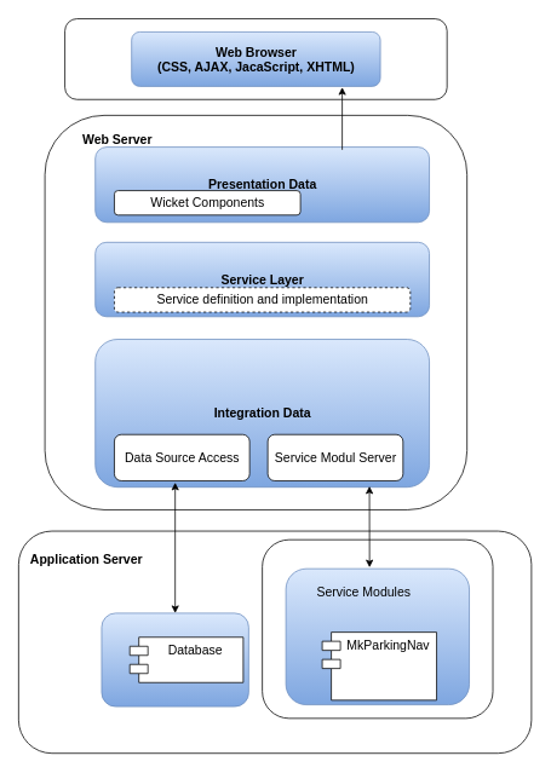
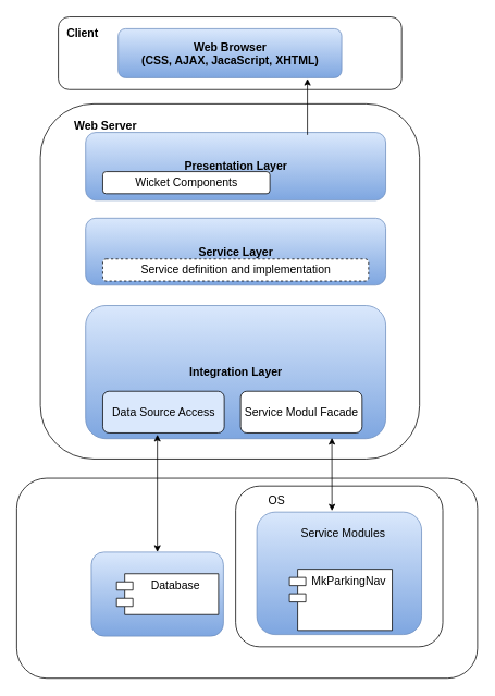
  <mxCell id="0" />
  <mxCell id="1" parent="0" />
  <mxCell id="2" value="" style="rounded=1;whiteSpace=wrap;html=1;fontSize=14;fillColor=#dae8fc;gradientColor=#7ea6e0;strokeColor=#6c8ebf;" vertex="1" parent="1"><mxGeometry x="314.5" y="626.5" width="202" height="150" as="geometry" /></mxCell>
  <mxCell id="3" value="" style="rounded=1;whiteSpace=wrap;html=1;fontSize=14;fillColor=#dae8fc;gradientColor=#7ea6e0;strokeColor=#6c8ebf;" vertex="1" parent="1"><mxGeometry x="111.5" y="675.5" width="162" height="103" as="geometry" /></mxCell>
  <mxCell id="4" value="&lt;font style=&quot;font-size: 14px&quot;&gt;&lt;b&gt;Web Browser&lt;br&gt;(CSS, AJAX, JacaScript, XHTML)&lt;/b&gt;&lt;/font&gt;" style="rounded=1;whiteSpace=wrap;html=1;fillColor=#dae8fc;gradientColor=#7ea6e0;strokeColor=#6c8ebf;" vertex="1" parent="1"><mxGeometry x="144.5" y="34.5" width="274" height="60" as="geometry" /></mxCell>
- <mxCell id="5" value="&lt;p style=&quot;line-height: 1.2&quot;&gt;&lt;b&gt;Presentation Data&lt;/b&gt;&lt;/p&gt;" style="rounded=1;whiteSpace=wrap;html=1;fontSize=14;fillColor=#dae8fc;gradientColor=#7ea6e0;strokeColor=#6c8ebf;" vertex="1" parent="1"><mxGeometry x="104.5" y="161.5" width="368" height="83" as="geometry" /></mxCell>
- <mxCell id="6" value="&lt;b&gt;Integration Data&lt;/b&gt;" style="rounded=1;whiteSpace=wrap;html=1;fontSize=14;fillColor=#dae8fc;gradientColor=#7ea6e0;strokeColor=#6c8ebf;" vertex="1" parent="1"><mxGeometry x="104.5" y="373.5" width="368" height="163" as="geometry" /></mxCell>
+ <mxCell id="5" value="&lt;p style=&quot;line-height: 1.2&quot;&gt;&lt;b&gt;Presentation Layer&lt;/b&gt;&lt;/p&gt;" style="rounded=1;whiteSpace=wrap;html=1;fontSize=14;fillColor=#dae8fc;gradientColor=#7ea6e0;strokeColor=#6c8ebf;" vertex="1" parent="1"><mxGeometry x="104.5" y="161.5" width="368" height="83" as="geometry" /></mxCell>
+ <mxCell id="6" value="&lt;b&gt;Integration Layer&lt;/b&gt;" style="rounded=1;whiteSpace=wrap;html=1;fontSize=14;fillColor=#dae8fc;gradientColor=#7ea6e0;strokeColor=#6c8ebf;" vertex="1" parent="1"><mxGeometry x="104.5" y="373.5" width="368" height="163" as="geometry" /></mxCell>
  <mxCell id="7" value="&lt;b&gt;Service Layer&lt;/b&gt;" style="rounded=1;whiteSpace=wrap;html=1;fontSize=14;fillColor=#dae8fc;gradientColor=#7ea6e0;strokeColor=#6c8ebf;" vertex="1" parent="1"><mxGeometry x="104.5" y="266.5" width="368" height="82" as="geometry" /></mxCell>
  <mxCell id="8" value="Wicket Components" style="rounded=1;whiteSpace=wrap;html=1;fontSize=14;" vertex="1" parent="1"><mxGeometry x="125.5" y="209.5" width="205" height="27" as="geometry" /></mxCell>
- <mxCell id="9" value="Data Source Access" style="rounded=1;whiteSpace=wrap;html=1;fontSize=14;" vertex="1" parent="1"><mxGeometry x="125.5" y="478.5" width="149" height="51" as="geometry" /></mxCell>
+ <mxCell id="9" value="Data Source Access" style="rounded=1;whiteSpace=wrap;html=1;fontSize=14;fillColor=#dae8fc;" vertex="1" parent="1"><mxGeometry x="125.5" y="478.5" width="149" height="51" as="geometry" /></mxCell>
  <mxCell id="10" value="Service definition and implementation" style="rounded=1;whiteSpace=wrap;html=1;fontSize=14;dashed=1;" vertex="1" parent="1"><mxGeometry x="125.5" y="316.5" width="326" height="27" as="geometry" /></mxCell>
- <mxCell id="11" value="Service Modul Server" style="rounded=1;whiteSpace=wrap;html=1;fontSize=14;" vertex="1" parent="1"><mxGeometry x="294.5" y="478.5" width="149" height="51" as="geometry" /></mxCell>
+ <mxCell id="11" value="Service Modul Facade" style="rounded=1;whiteSpace=wrap;html=1;fontSize=14;" vertex="1" parent="1"><mxGeometry x="294.5" y="478.5" width="149" height="51" as="geometry" /></mxCell>
  <mxCell id="12" value="" style="rounded=1;whiteSpace=wrap;html=1;fontSize=14;fillColor=none;" vertex="1" parent="1"><mxGeometry x="71" y="20" width="421" height="89" as="geometry" /></mxCell>
  <mxCell id="13" value="&lt;b&gt;Web Server&lt;/b&gt;" style="text;html=1;strokeColor=none;fillColor=none;align=center;verticalAlign=middle;whiteSpace=wrap;rounded=0;fontSize=14;" vertex="1" parent="1"><mxGeometry x="86.5" y="137.5" width="84" height="30" as="geometry" /></mxCell>
+ <mxCell id="14" value="&lt;b&gt;Client&lt;/b&gt;" style="text;html=1;strokeColor=none;fillColor=none;align=center;verticalAlign=middle;whiteSpace=wrap;rounded=0;fontSize=14;" vertex="1" parent="1"><mxGeometry x="71" y="25" width="60" height="30" as="geometry" /></mxCell>
  <mxCell id="15" value="" style="rounded=1;whiteSpace=wrap;html=1;fontSize=14;fillColor=none;" vertex="1" parent="1"><mxGeometry x="49" y="126.5" width="465" height="435" as="geometry" /></mxCell>
  <mxCell id="16" value="" style="endArrow=classic;html=1;rounded=0;fontSize=14;" edge="1" parent="1"><mxGeometry width="50" height="50" relative="1" as="geometry"><mxPoint x="376.5" y="164.5" as="sourcePoint" /><mxPoint x="376.5" y="95.5" as="targetPoint" /></mxGeometry></mxCell>
  <mxCell id="17" value="Database" style="shape=module;align=left;spacingLeft=20;align=center;verticalAlign=top;fontSize=14;" vertex="1" parent="1"><mxGeometry x="142.5" y="702" width="125" height="50" as="geometry" /></mxCell>
  <mxCell id="18" value="MkParkingNav" style="shape=module;align=left;spacingLeft=20;align=center;verticalAlign=top;fontSize=14;" vertex="1" parent="1"><mxGeometry x="354.5" y="696.5" width="126" height="75" as="geometry" /></mxCell>
- <mxCell id="19" value="Service Modules" style="text;html=1;strokeColor=none;fillColor=none;align=center;verticalAlign=middle;whiteSpace=wrap;rounded=0;fontSize=14;" vertex="1" parent="1"><mxGeometry x="339.5" y="637.5" width="121" height="30" as="geometry" /></mxCell>
+ <mxCell id="19" value="Service Modules" style="text;html=1;strokeColor=none;fillColor=none;align=center;verticalAlign=middle;whiteSpace=wrap;rounded=0;fontSize=14;" vertex="1" parent="1"><mxGeometry x="359.5" y="637.5" width="121" height="30" as="geometry" /></mxCell>
  <mxCell id="20" value="" style="rounded=1;whiteSpace=wrap;html=1;fontSize=14;fillColor=none;" vertex="1" parent="1"><mxGeometry x="288.5" y="594.5" width="254" height="197" as="geometry" /></mxCell>
  <mxCell id="21" value="" style="endArrow=classic;startArrow=classic;html=1;rounded=0;fontSize=14;exitX=0.5;exitY=0;exitDx=0;exitDy=0;" edge="1" parent="1" source="3"><mxGeometry width="50" height="50" relative="1" as="geometry"><mxPoint x="306.5" y="581.5" as="sourcePoint" /><mxPoint x="192.5" y="531.5" as="targetPoint" /></mxGeometry></mxCell>
  <mxCell id="22" value="" style="endArrow=classic;startArrow=classic;html=1;rounded=0;fontSize=14;exitX=0.456;exitY=-0.01;exitDx=0;exitDy=0;exitPerimeter=0;" edge="1" parent="1" source="2"><mxGeometry width="50" height="50" relative="1" as="geometry"><mxPoint x="306.5" y="581.5" as="sourcePoint" /><mxPoint x="406.5" y="535.5" as="targetPoint" /></mxGeometry></mxCell>
+ <mxCell id="23" value="OS" style="text;html=1;strokeColor=none;fillColor=none;align=center;verticalAlign=middle;whiteSpace=wrap;rounded=0;fontSize=14;" vertex="1" parent="1"><mxGeometry x="308.5" y="596.5" width="60" height="30" as="geometry" /></mxCell>
  <mxCell id="24" value="" style="rounded=1;whiteSpace=wrap;html=1;fontSize=14;fillColor=none;" vertex="1" parent="1"><mxGeometry x="20" y="585" width="565" height="245" as="geometry" /></mxCell>
- <mxCell id="25" value="&lt;b&gt;Application Server&lt;/b&gt;" style="text;html=1;strokeColor=none;fillColor=none;align=center;verticalAlign=middle;whiteSpace=wrap;rounded=0;fontSize=14;" vertex="1" parent="1"><mxGeometry x="30" y="601" width="130" height="30" as="geometry" /></mxCell>
